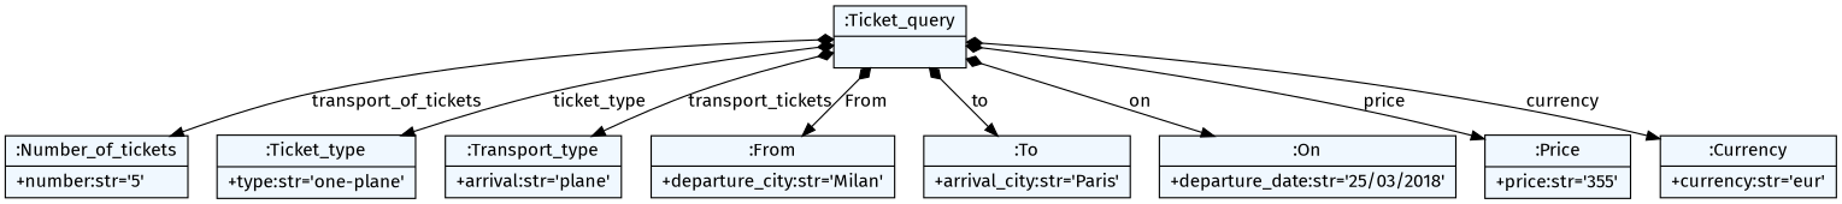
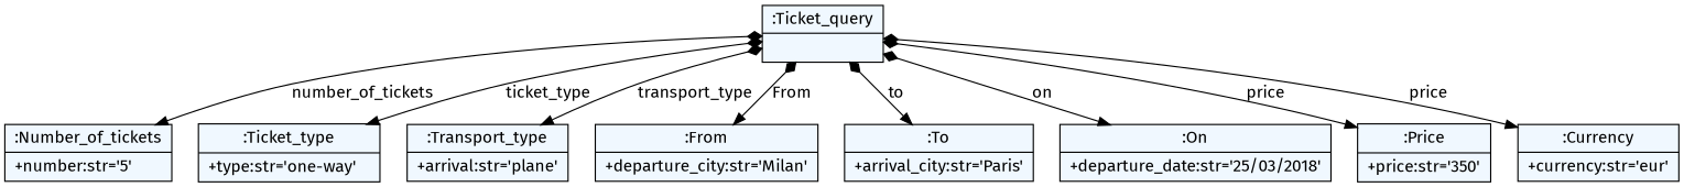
  digraph {
    fontname="Fira Sans"
    fontsize=8
    nodesep=0.3
    node [fillcolor=aliceblue fontname="Fira Sans" shape=record style=filled]
    edge [arrowtail=diamond dir=both fontname="Fira Sans"]
    n1 [label="{:Ticket_query|}"]
    n2 [label="{:Number_of_tickets|+number:str='5'\l}"]
-   n3 [label="{:Ticket_type|+type:str='one-plane'\l}"]
+   n3 [label="{:Ticket_type|+type:str='one-way'\l}"]
    n4 [label="{:Transport_type|+arrival:str='plane'\l}"]
    n5 [label="{:From|+departure_city:str='Milan'\l}"]
    n6 [label="{:To|+arrival_city:str='Paris'\l}"]
    n7 [label="{:On|+departure_date:str='25/03/2018'\l}"]
-   n8 [label="{:Price|+price:str='355'\l}"]
+   n8 [label="{:Price|+price:str='350'\l}"]
    n9 [label="{:Currency|+currency:str='eur'\l}"]
-   n1 -> n2 [label=transport_of_tickets]
+   n1 -> n2 [label=number_of_tickets]
    n1 -> n3 [label=ticket_type]
-   n1 -> n4 [label=transport_tickets]
+   n1 -> n4 [label=transport_type]
    n1 -> n5 [label=From]
    n1 -> n6 [label=to]
    n1 -> n7 [label=on]
    n1 -> n8 [label=price]
-   n1 -> n9 [label=currency]
+   n1 -> n9 [label=price]
  }
